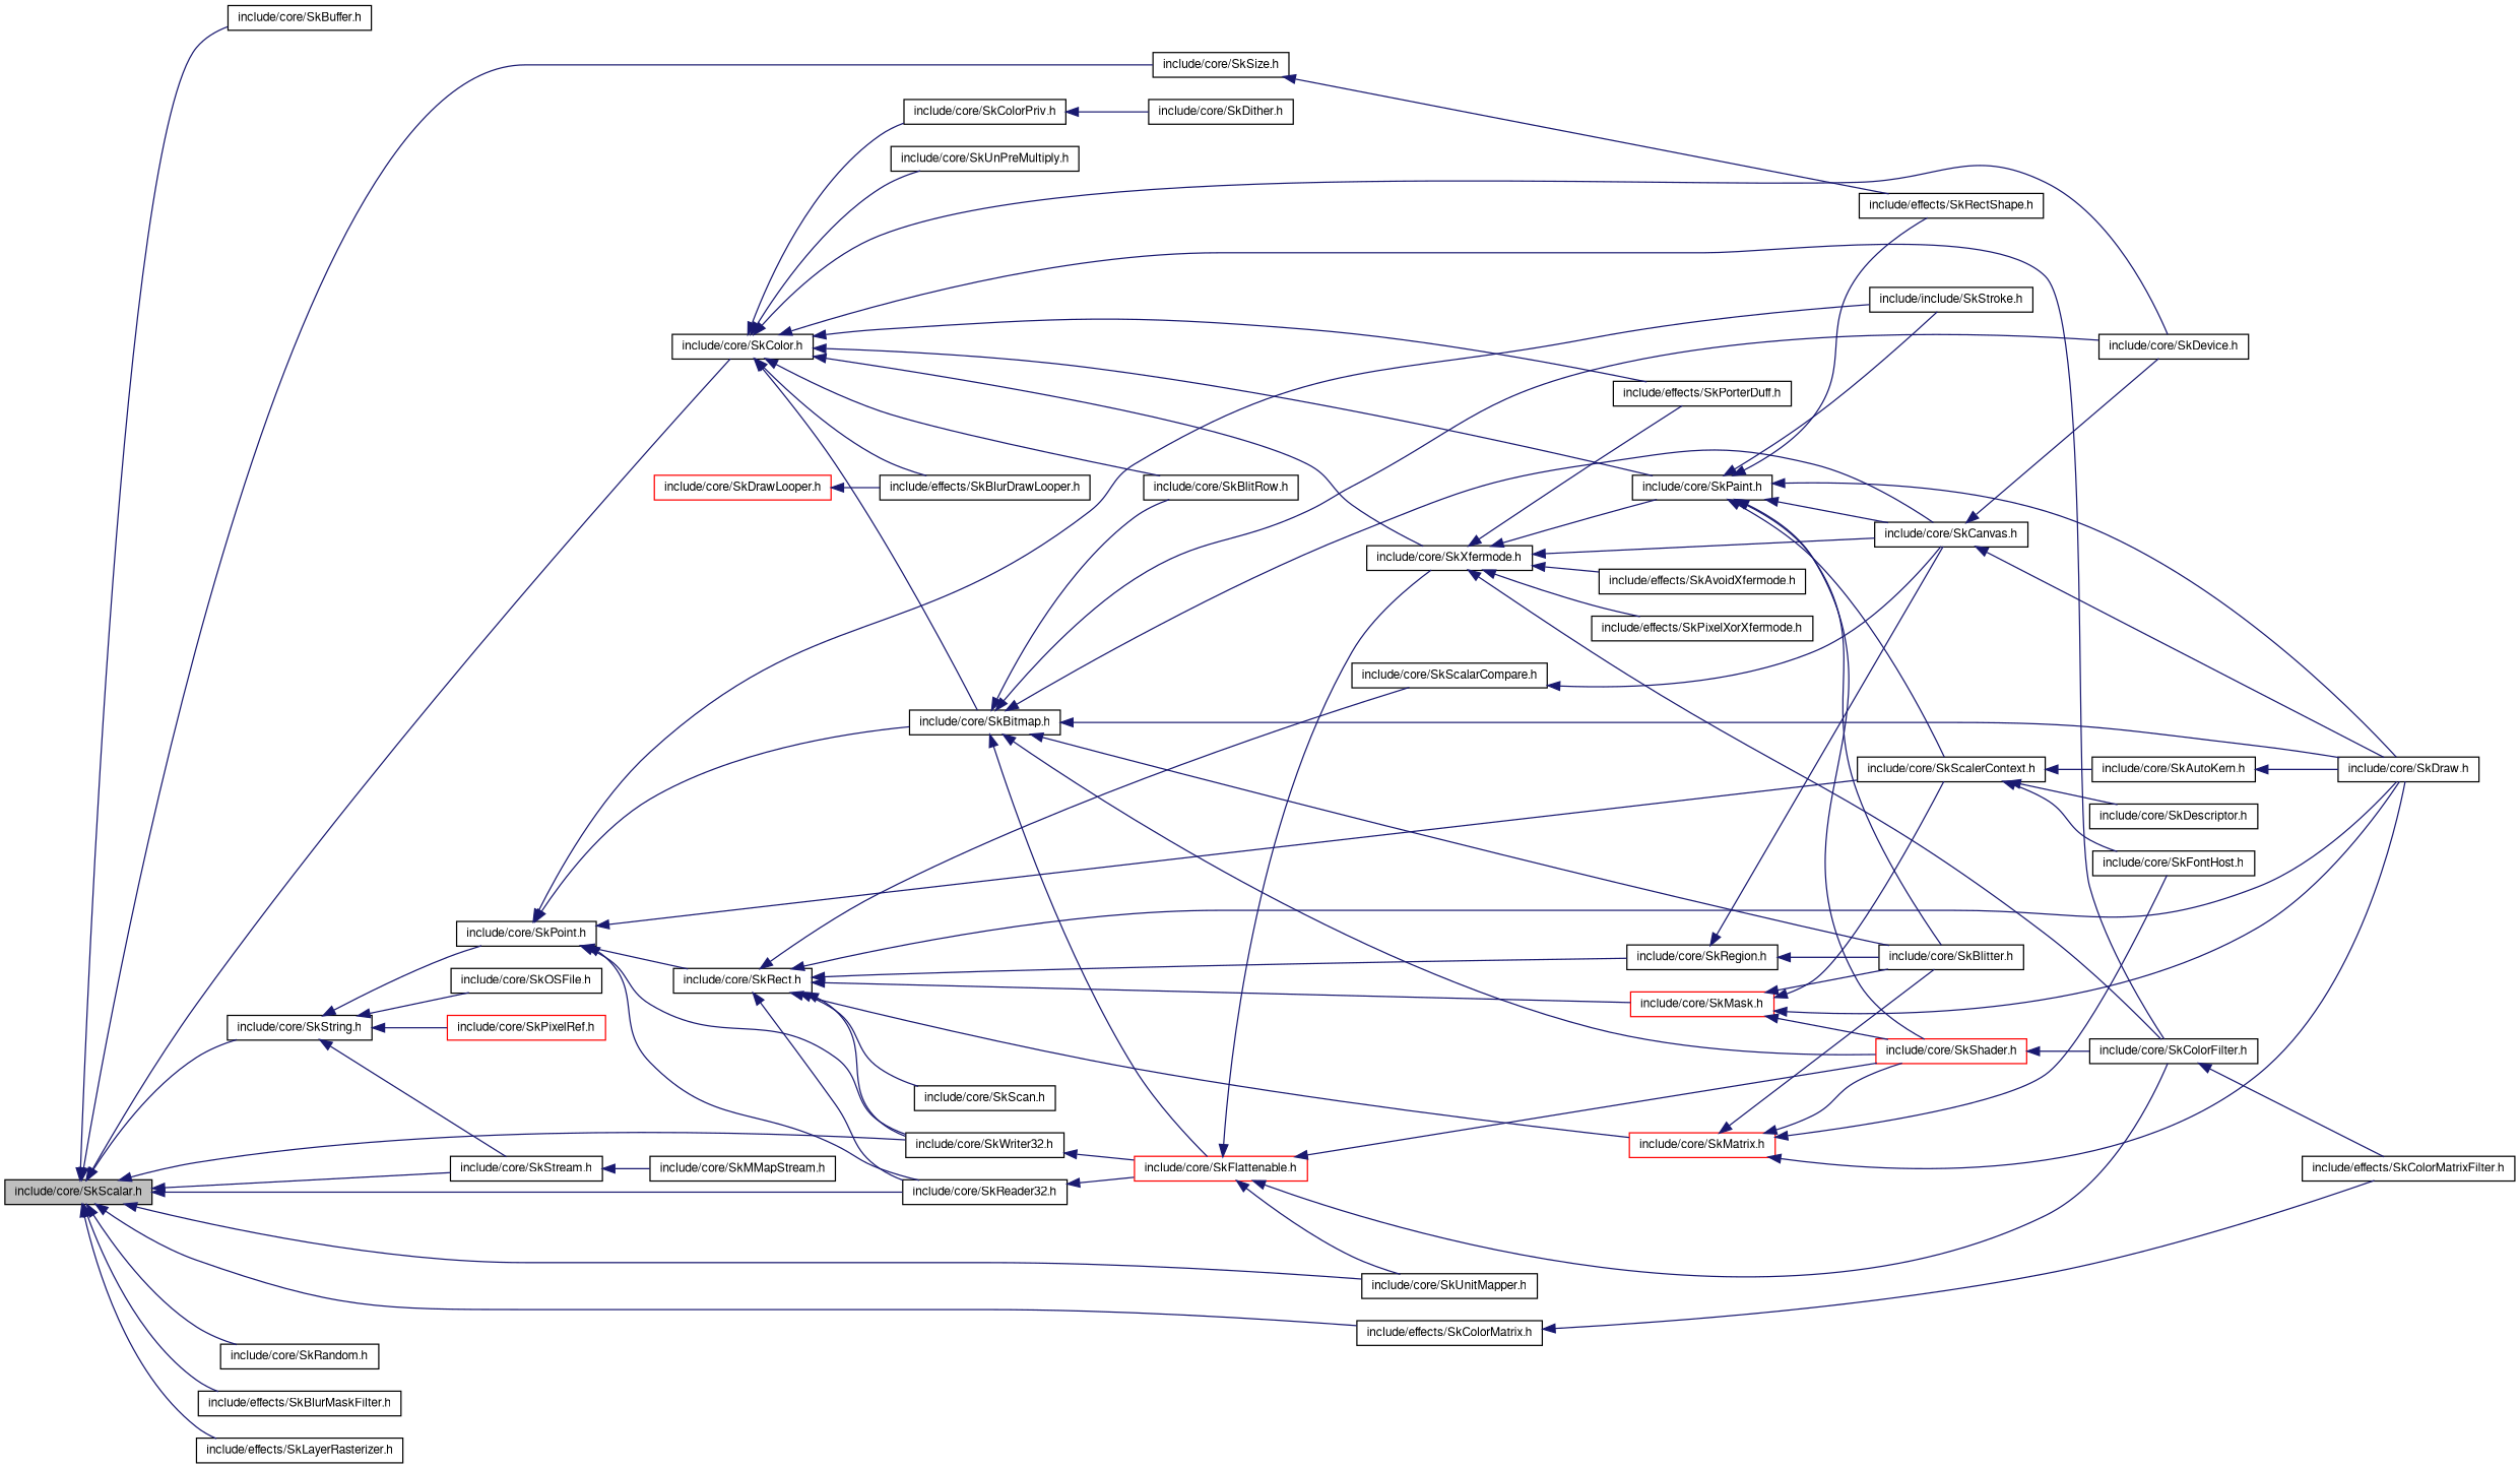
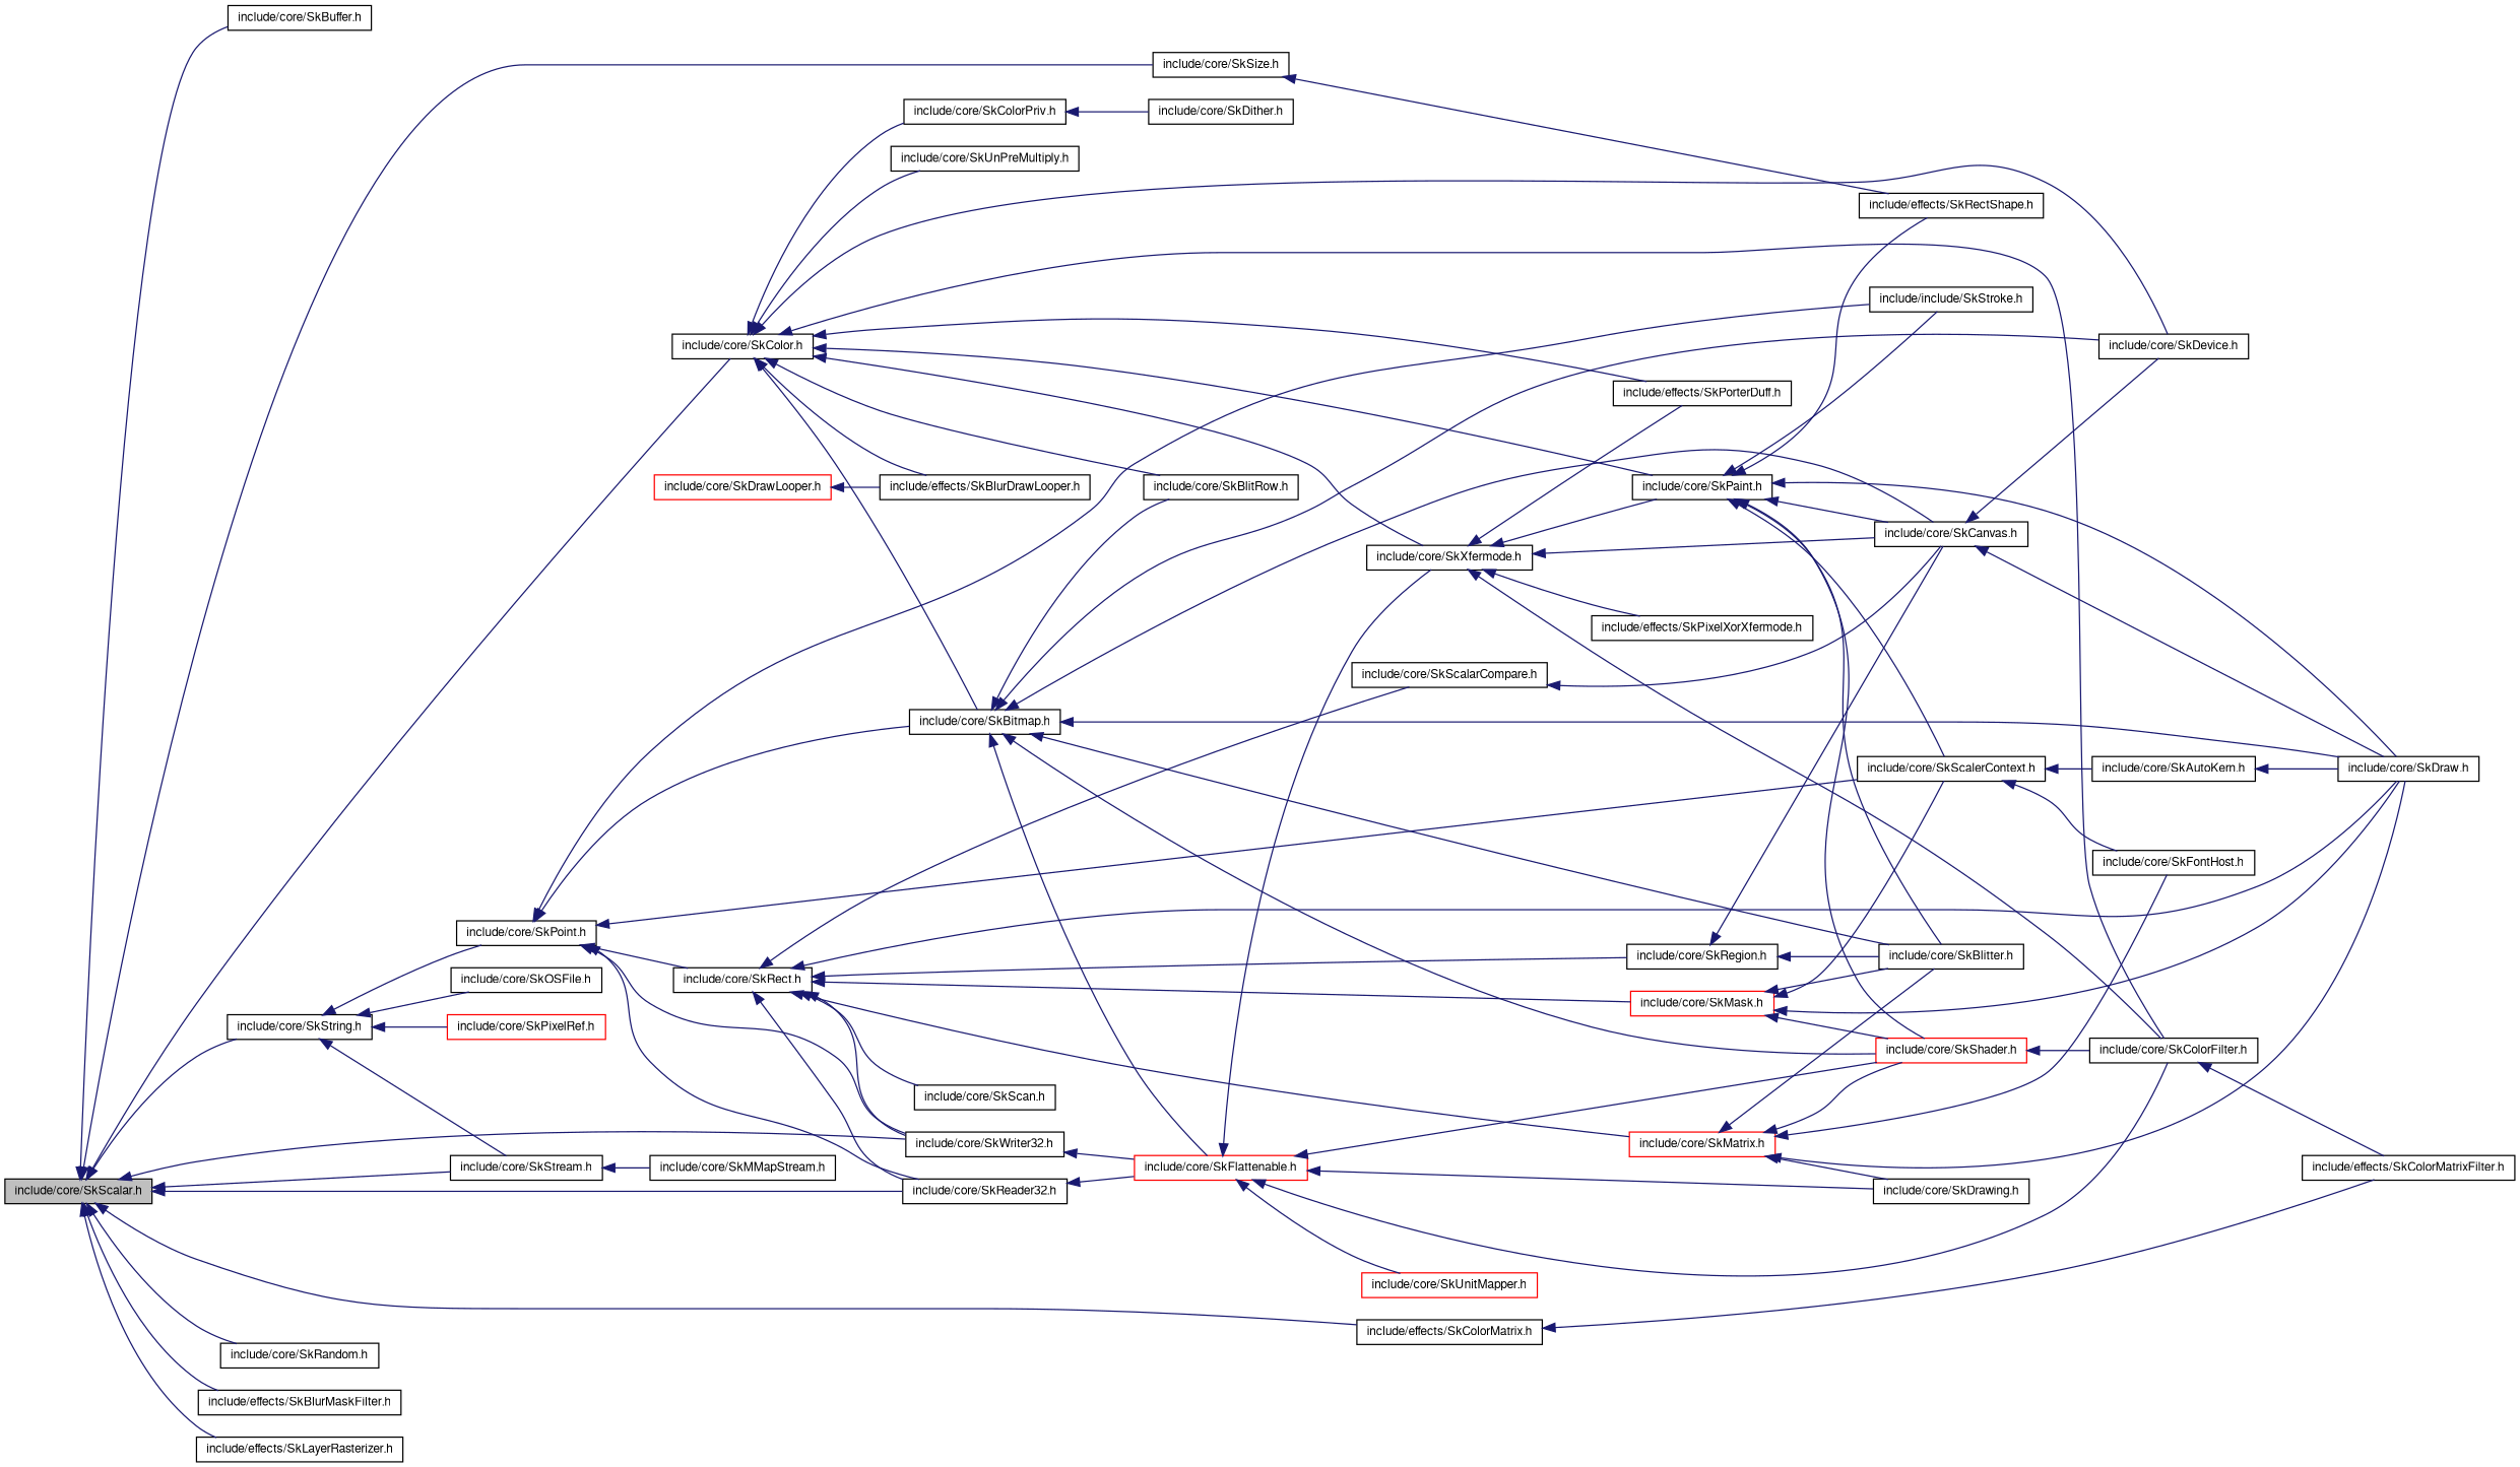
  digraph {
    rankdir=LR
    node [color=black fillcolor=white fontname=FreeSans fontsize=10 shape=record style=filled]
    edge [color=midnightblue dir=back fontname=FreeSans fontsize=10 labelfontname=FreeSans labelfontsize=10 style=solid]
    n1 [fillcolor=grey75 fontcolor=black height=0.2 label="include/core/SkScalar.h" width=0.4]
    n2 [height=0.2 label="include/core/SkBuffer.h" width=0.4]
    n3 [height=0.2 label="include/core/SkColor.h" width=0.4]
-   n4 [height=0.2 label="include/core/SkUnitMapper.h" width=0.4]
+   n4 [color=red height=0.2 label="include/core/SkUnitMapper.h" width=0.4]
    n5 [height=0.2 label="include/core/SkReader32.h" width=0.4]
    n6 [height=0.2 label="include/core/SkWriter32.h" width=0.4]
    n7 [height=0.2 label="include/core/SkRandom.h" width=0.4]
    n8 [height=0.2 label="include/core/SkSize.h" width=0.4]
    n9 [height=0.2 label="include/core/SkStream.h" width=0.4]
    n10 [height=0.2 label="include/core/SkString.h" width=0.4]
    n11 [height=0.2 label="include/effects/SkBlurMaskFilter.h" width=0.4]
    n12 [height=0.2 label="include/effects/SkColorMatrix.h" width=0.4]
    n13 [height=0.2 label="include/effects/SkLayerRasterizer.h" width=0.4]
    n14 [height=0.2 label="include/core/SkBitmap.h" width=0.4]
    n15 [height=0.2 label="include/core/SkBlitRow.h" width=0.4]
    n16 [height=0.2 label="include/core/SkDevice.h" width=0.4]
    n17 [height=0.2 label="include/core/SkColorFilter.h" width=0.4]
    n18 [height=0.2 label="include/effects/SkBlurDrawLooper.h" width=0.4]
    n19 [height=0.2 label="include/core/SkXfermode.h" width=0.4]
    n20 [height=0.2 label="include/core/SkPaint.h" width=0.4]
    n21 [height=0.2 label="include/effects/SkPorterDuff.h" width=0.4]
    n22 [height=0.2 label="include/core/SkColorPriv.h" width=0.4]
    n23 [height=0.2 label="include/core/SkUnPreMultiply.h" width=0.4]
    n24 [height=0.2 label="include/core/SkPoint.h" width=0.4]
    n25 [height=0.2 label="include/core/SkScalerContext.h" width=0.4]
    n26 [height=0.2 label="include/include/SkStroke.h" width=0.4]
    n27 [height=0.2 label="include/core/SkRect.h" width=0.4]
    n28 [color=red height=0.2 label="include/core/SkFlattenable.h" width=0.4]
    n29 [height=0.2 label="include/effects/SkRectShape.h" width=0.4]
    n30 [height=0.2 label="include/core/SkMMapStream.h" width=0.4]
    n31 [height=0.2 label="include/core/SkOSFile.h" width=0.4]
    n32 [color=red height=0.2 label="include/core/SkPixelRef.h" width=0.4]
    n33 [height=0.2 label="include/effects/SkColorMatrixFilter.h" width=0.4]
    n34 [height=0.2 label="include/core/SkBlitter.h" width=0.4]
    n35 [height=0.2 label="include/core/SkCanvas.h" width=0.4]
    n36 [height=0.2 label="include/core/SkDraw.h" width=0.4]
    n37 [color=red height=0.2 label="include/core/SkShader.h" width=0.4]
-   n38 [height=0.2 label="include/effects/SkAvoidXfermode.h" width=0.4]
    n39 [height=0.2 label="include/effects/SkPixelXorXfermode.h" width=0.4]
    n40 [height=0.2 label="include/core/SkDither.h" width=0.4]
+   n41 [height=0.2 label="include/core/SkDrawing.h" width=0.4]
    n42 [color=red height=0.2 label="include/core/SkDrawLooper.h" width=0.4]
    n43 [height=0.2 label="include/core/SkAutoKern.h" width=0.4]
-   n44 [height=0.2 label="include/core/SkDescriptor.h" width=0.4]
    n45 [height=0.2 label="include/core/SkFontHost.h" width=0.4]
    n46 [color=red height=0.2 label="include/core/SkMask.h" width=0.4]
    n47 [color=red height=0.2 label="include/core/SkMatrix.h" width=0.4]
    n48 [height=0.2 label="include/core/SkRegion.h" width=0.4]
    n49 [height=0.2 label="include/core/SkScalarCompare.h" width=0.4]
    n50 [height=0.2 label="include/core/SkScan.h" width=0.4]
    n1 -> n2
    n1 -> n3
-   n1 -> n4
    n1 -> n5
    n1 -> n6
    n1 -> n7
    n1 -> n8
    n1 -> n9
    n1 -> n10
    n1 -> n11
    n1 -> n12
    n1 -> n13
    n3 -> n14
    n3 -> n15
    n3 -> n16
    n3 -> n17
    n3 -> n18
    n3 -> n19
    n3 -> n20
    n3 -> n21
    n3 -> n22
    n3 -> n23
    n5 -> n28
    n6 -> n28
    n8 -> n29
    n9 -> n30
    n10 -> n9
    n10 -> n24
    n10 -> n31
    n10 -> n32
    n12 -> n33
    n14 -> n15
    n14 -> n16
    n14 -> n28
    n14 -> n34
    n14 -> n35
    n14 -> n36
    n14 -> n37
    n17 -> n33
    n19 -> n17
    n19 -> n20
    n19 -> n21
    n19 -> n35
-   n19 -> n38
    n19 -> n39
    n20 -> n25
    n20 -> n26
    n20 -> n29
    n20 -> n34
    n20 -> n35
    n20 -> n36
    n20 -> n37
    n22 -> n40
    n24 -> n5
    n24 -> n6
    n24 -> n14
    n24 -> n25
    n24 -> n26
    n24 -> n27
    n25 -> n43
-   n25 -> n44
    n25 -> n45
    n27 -> n5
    n27 -> n6
    n27 -> n36
    n27 -> n46
    n27 -> n47
    n27 -> n48
    n27 -> n49
    n27 -> n50
    n28 -> n4
    n28 -> n17
    n28 -> n19
    n28 -> n37
+   n28 -> n41
    n35 -> n16
    n35 -> n36
    n37 -> n17
    n42 -> n18
    n43 -> n36
    n46 -> n25
    n46 -> n34
    n46 -> n36
    n46 -> n37
    n47 -> n34
    n47 -> n36
    n47 -> n37
+   n47 -> n41
    n47 -> n45
    n48 -> n34
    n48 -> n35
    n49 -> n35
  }
